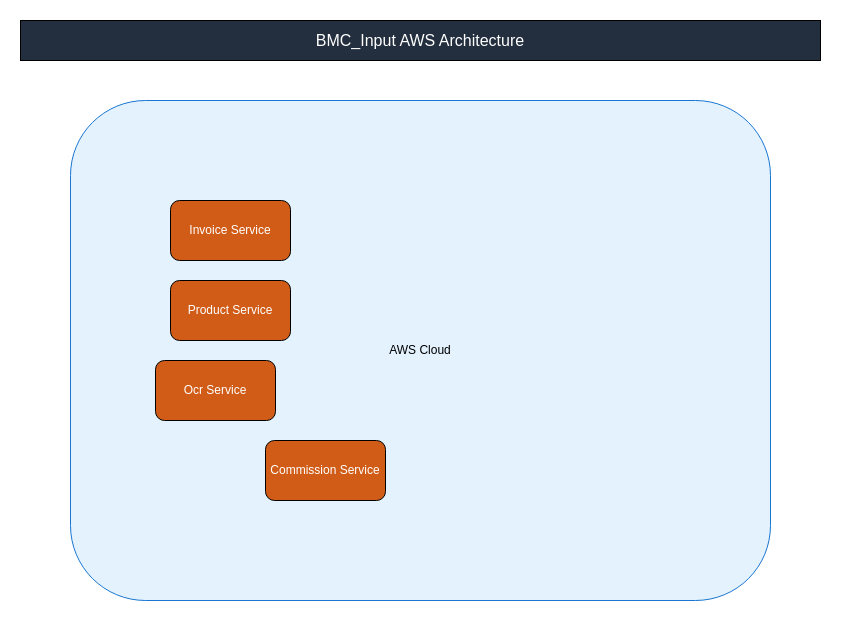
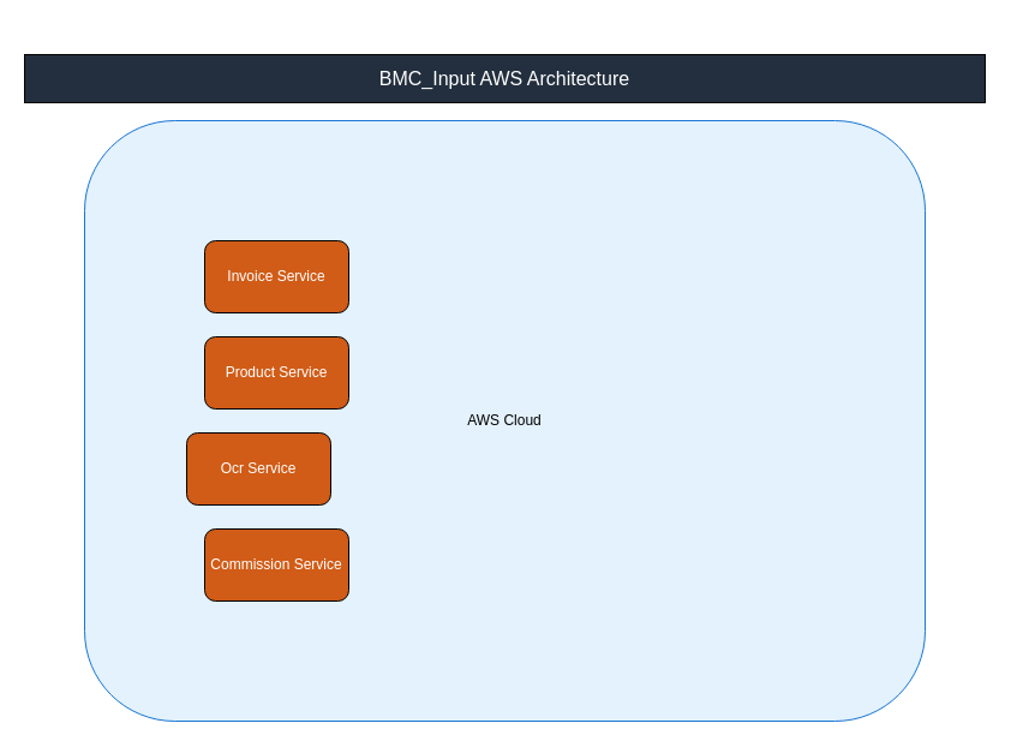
  <mxCell id="0" />
  <mxCell id="1" parent="0" />
- <mxCell id="2" value="BMC_Input AWS Architecture" style="rounded=0;whiteSpace=wrap;html=1;fillColor=#232F3E;fontColor=#FFFFFF;fontSize=16;" vertex="1" parent="1"><mxGeometry x="20" y="20" width="800" height="40" as="geometry" /></mxCell>
+ <mxCell id="2" value="BMC_Input AWS Architecture" style="rounded=0;whiteSpace=wrap;html=1;fillColor=#232F3E;fontColor=#FFFFFF;fontSize=16;" vertex="1" parent="1"><mxGeometry x="20" y="45" width="800" height="40" as="geometry" /></mxCell>
  <mxCell id="3" value="AWS Cloud" style="rounded=1;whiteSpace=wrap;html=1;fillColor=#E3F2FD;strokeColor=#1976D2;" vertex="1" parent="1"><mxGeometry x="70" y="100" width="700" height="500" as="geometry" /></mxCell>
  <mxCell id="4" value="Invoice Service" style="rounded=1;whiteSpace=wrap;html=1;fillColor=#D05C17;fontColor=#FFFFFF;" vertex="1" parent="1"><mxGeometry x="170" y="200" width="120" height="60" as="geometry" /></mxCell>
  <mxCell id="5" value="Product Service" style="rounded=1;whiteSpace=wrap;html=1;fillColor=#D05C17;fontColor=#FFFFFF;" vertex="1" parent="1"><mxGeometry x="170" y="280" width="120" height="60" as="geometry" /></mxCell>
  <mxCell id="6" value="Ocr Service" style="rounded=1;whiteSpace=wrap;html=1;fillColor=#D05C17;fontColor=#FFFFFF;" vertex="1" parent="1"><mxGeometry x="155" y="360" width="120" height="60" as="geometry" /></mxCell>
- <mxCell id="7" value="Commission Service" style="rounded=1;whiteSpace=wrap;html=1;fillColor=#D05C17;fontColor=#FFFFFF;" vertex="1" parent="1"><mxGeometry x="265" y="440" width="120" height="60" as="geometry" /></mxCell>
+ <mxCell id="7" value="Commission Service" style="rounded=1;whiteSpace=wrap;html=1;fillColor=#D05C17;fontColor=#FFFFFF;" vertex="1" parent="1"><mxGeometry x="170" y="440" width="120" height="60" as="geometry" /></mxCell>
